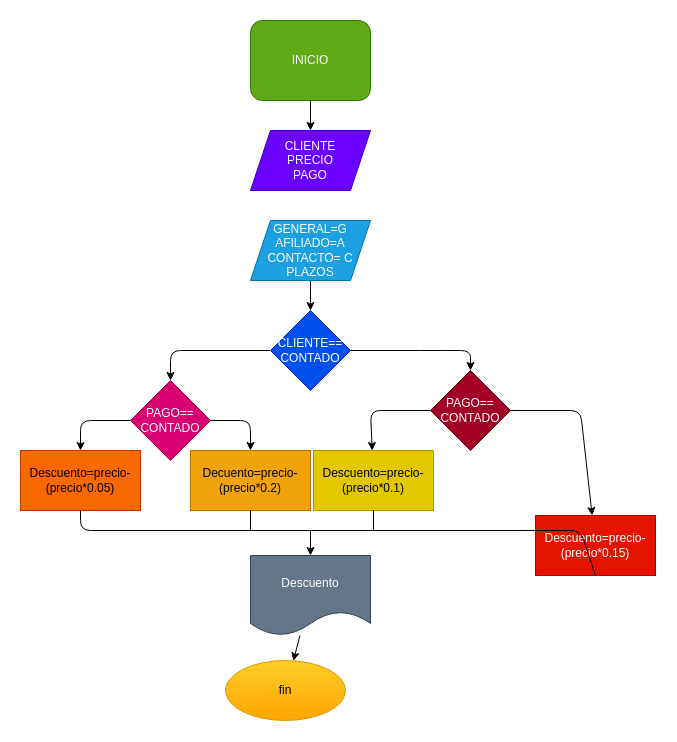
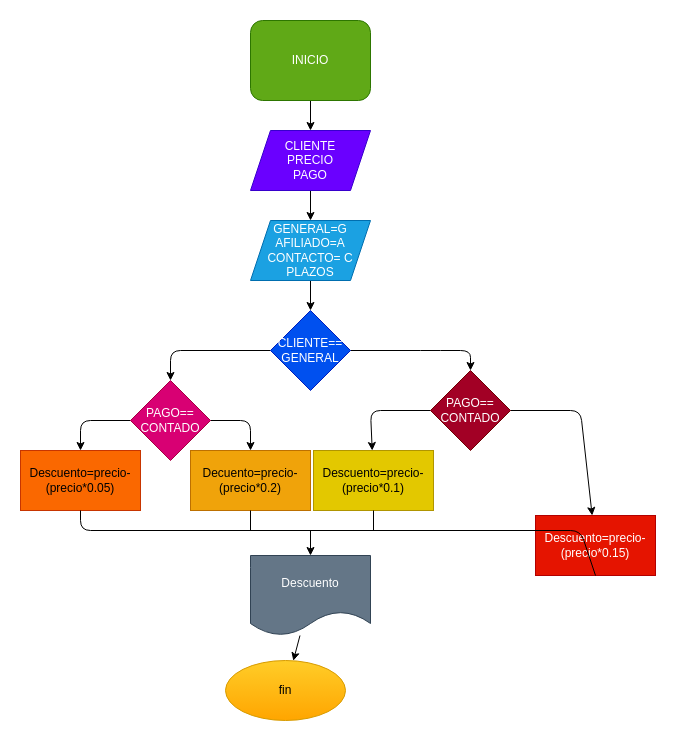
  <mxCell id="0" />
  <mxCell id="1" parent="0" />
  <mxCell id="2" value="" style="edgeStyle=none;html=1;" edge="1" parent="1" source="3" target="5"><mxGeometry relative="1" as="geometry" /></mxCell>
  <mxCell id="3" value="INICIO" style="whiteSpace=wrap;html=1;fillColor=#60a917;fontColor=#ffffff;strokeColor=#2D7600;rounded=1;" vertex="1" parent="1"><mxGeometry x="250" y="20" width="120" height="80" as="geometry" /></mxCell>
+ <mxCell id="4" value="" style="edgeStyle=none;html=1;" edge="1" parent="1" source="5" target="7"><mxGeometry relative="1" as="geometry" /></mxCell>
  <mxCell id="5" value="CLIENTE&lt;br&gt;PRECIO&lt;br&gt;PAGO" style="shape=parallelogram;perimeter=parallelogramPerimeter;whiteSpace=wrap;html=1;fixedSize=1;fillColor=#6a00ff;fontColor=#ffffff;strokeColor=#3700CC;" vertex="1" parent="1"><mxGeometry x="250" y="130" width="120" height="60" as="geometry" /></mxCell>
  <mxCell id="6" value="" style="edgeStyle=none;html=1;" edge="1" parent="1" source="7" target="10"><mxGeometry relative="1" as="geometry" /></mxCell>
  <mxCell id="7" value="GENERAL=G&lt;br&gt;AFILIADO=A&lt;br&gt;CONTACTO= C&lt;br&gt;PLAZOS" style="shape=parallelogram;perimeter=parallelogramPerimeter;whiteSpace=wrap;html=1;fixedSize=1;fillColor=#1ba1e2;fontColor=#ffffff;strokeColor=#006EAF;" vertex="1" parent="1"><mxGeometry x="250" y="220" width="120" height="60" as="geometry" /></mxCell>
  <mxCell id="8" value="" style="edgeStyle=none;html=1;" edge="1" parent="1" source="10" target="13"><mxGeometry relative="1" as="geometry"><Array as="points"><mxPoint x="430" y="350" /><mxPoint x="470" y="350" /></Array></mxGeometry></mxCell>
  <mxCell id="9" value="" style="edgeStyle=none;html=1;" edge="1" parent="1" source="10" target="16"><mxGeometry relative="1" as="geometry"><Array as="points"><mxPoint x="170" y="350" /></Array></mxGeometry></mxCell>
- <mxCell id="10" value="CLIENTE==&lt;br&gt;CONTADO" style="rhombus;whiteSpace=wrap;html=1;fillColor=#0050ef;fontColor=#ffffff;strokeColor=#001DBC;" vertex="1" parent="1"><mxGeometry x="270" y="310" width="80" height="80" as="geometry" /></mxCell>
+ <mxCell id="10" value="CLIENTE==&lt;br&gt;GENERAL" style="rhombus;whiteSpace=wrap;html=1;fillColor=#0050ef;fontColor=#ffffff;strokeColor=#001DBC;" vertex="1" parent="1"><mxGeometry x="270" y="310" width="80" height="80" as="geometry" /></mxCell>
  <mxCell id="11" value="" style="edgeStyle=none;html=1;" edge="1" parent="1" source="13" target="17"><mxGeometry relative="1" as="geometry"><Array as="points"><mxPoint x="370" y="410" /></Array></mxGeometry></mxCell>
  <mxCell id="12" value="" style="edgeStyle=none;html=1;" edge="1" parent="1" source="13" target="18"><mxGeometry relative="1" as="geometry"><Array as="points"><mxPoint x="580" y="410" /></Array></mxGeometry></mxCell>
  <mxCell id="13" value="PAGO==&lt;br&gt;CONTADO" style="rhombus;whiteSpace=wrap;html=1;fillColor=#a20025;fontColor=#ffffff;strokeColor=#6F0000;" vertex="1" parent="1"><mxGeometry x="430" y="370" width="80" height="80" as="geometry" /></mxCell>
  <mxCell id="14" value="" style="edgeStyle=none;html=1;entryX=0.5;entryY=0;entryDx=0;entryDy=0;" edge="1" parent="1" source="16" target="19"><mxGeometry relative="1" as="geometry"><Array as="points"><mxPoint x="250" y="420" /></Array></mxGeometry></mxCell>
  <mxCell id="15" value="" style="edgeStyle=none;html=1;entryX=0.5;entryY=0;entryDx=0;entryDy=0;" edge="1" parent="1" source="16" target="20"><mxGeometry relative="1" as="geometry"><Array as="points"><mxPoint x="80" y="420" /></Array></mxGeometry></mxCell>
  <mxCell id="16" value="PAGO==&lt;br&gt;CONTADO" style="rhombus;whiteSpace=wrap;html=1;fillColor=#d80073;fontColor=#ffffff;strokeColor=#A50040;" vertex="1" parent="1"><mxGeometry x="130" y="380" width="80" height="80" as="geometry" /></mxCell>
  <mxCell id="17" value="Descuento=precio-&lt;br&gt;(precio*0.1)" style="whiteSpace=wrap;html=1;fillColor=#e3c800;fontColor=#000000;strokeColor=#B09500;" vertex="1" parent="1"><mxGeometry x="313" y="450" width="120" height="60" as="geometry" /></mxCell>
  <mxCell id="18" value="Descuento=precio-&lt;br&gt;(precio*0.15)" style="whiteSpace=wrap;html=1;fillColor=#e51400;fontColor=#ffffff;strokeColor=#B20000;" vertex="1" parent="1"><mxGeometry x="535" y="515" width="120" height="60" as="geometry" /></mxCell>
  <mxCell id="19" value="Decuento=precio-&lt;br&gt;(precio*0.2)" style="whiteSpace=wrap;html=1;fillColor=#f0a30a;fontColor=#000000;strokeColor=#BD7000;" vertex="1" parent="1"><mxGeometry x="190" y="450" width="120" height="60" as="geometry" /></mxCell>
  <mxCell id="20" value="Descuento=precio-&lt;br&gt;(precio*0.05)" style="whiteSpace=wrap;html=1;fillColor=#fa6800;fontColor=#000000;strokeColor=#C73500;" vertex="1" parent="1"><mxGeometry x="20" y="450" width="120" height="60" as="geometry" /></mxCell>
  <mxCell id="21" value="" style="edgeStyle=none;html=1;" edge="1" parent="1" source="22" target="27"><mxGeometry relative="1" as="geometry" /></mxCell>
  <mxCell id="22" value="Descuento" style="shape=document;whiteSpace=wrap;html=1;boundedLbl=1;fillColor=#647687;fontColor=#ffffff;strokeColor=#314354;" vertex="1" parent="1"><mxGeometry x="250" y="555" width="120" height="80" as="geometry" /></mxCell>
  <mxCell id="23" value="" style="endArrow=none;html=1;" edge="1" parent="1"><mxGeometry width="50" height="50" relative="1" as="geometry"><mxPoint x="250" y="510" as="sourcePoint" /><mxPoint x="250" y="530" as="targetPoint" /></mxGeometry></mxCell>
  <mxCell id="24" value="" style="endArrow=none;html=1;exitX=0.5;exitY=1;exitDx=0;exitDy=0;entryX=0.5;entryY=1;entryDx=0;entryDy=0;" edge="1" parent="1" source="20" target="18"><mxGeometry width="50" height="50" relative="1" as="geometry"><mxPoint x="270" y="520" as="sourcePoint" /><mxPoint x="440" y="520" as="targetPoint" /><Array as="points"><mxPoint x="80" y="530" /><mxPoint x="580" y="530" /></Array></mxGeometry></mxCell>
  <mxCell id="25" value="" style="endArrow=none;html=1;exitX=0.5;exitY=1;exitDx=0;exitDy=0;" edge="1" parent="1" source="17"><mxGeometry width="50" height="50" relative="1" as="geometry"><mxPoint x="210" y="520" as="sourcePoint" /><mxPoint x="373" y="530" as="targetPoint" /></mxGeometry></mxCell>
  <mxCell id="26" value="" style="endArrow=classic;html=1;entryX=0.5;entryY=0;entryDx=0;entryDy=0;" edge="1" parent="1" target="22"><mxGeometry width="50" height="50" relative="1" as="geometry"><mxPoint x="310" y="530" as="sourcePoint" /><mxPoint x="260" y="470" as="targetPoint" /></mxGeometry></mxCell>
  <mxCell id="27" value="fin" style="ellipse;whiteSpace=wrap;html=1;fillColor=#ffcd28;strokeColor=#d79b00;gradientColor=#ffa500;" vertex="1" parent="1"><mxGeometry x="225" y="660" width="120" height="60" as="geometry" /></mxCell>
